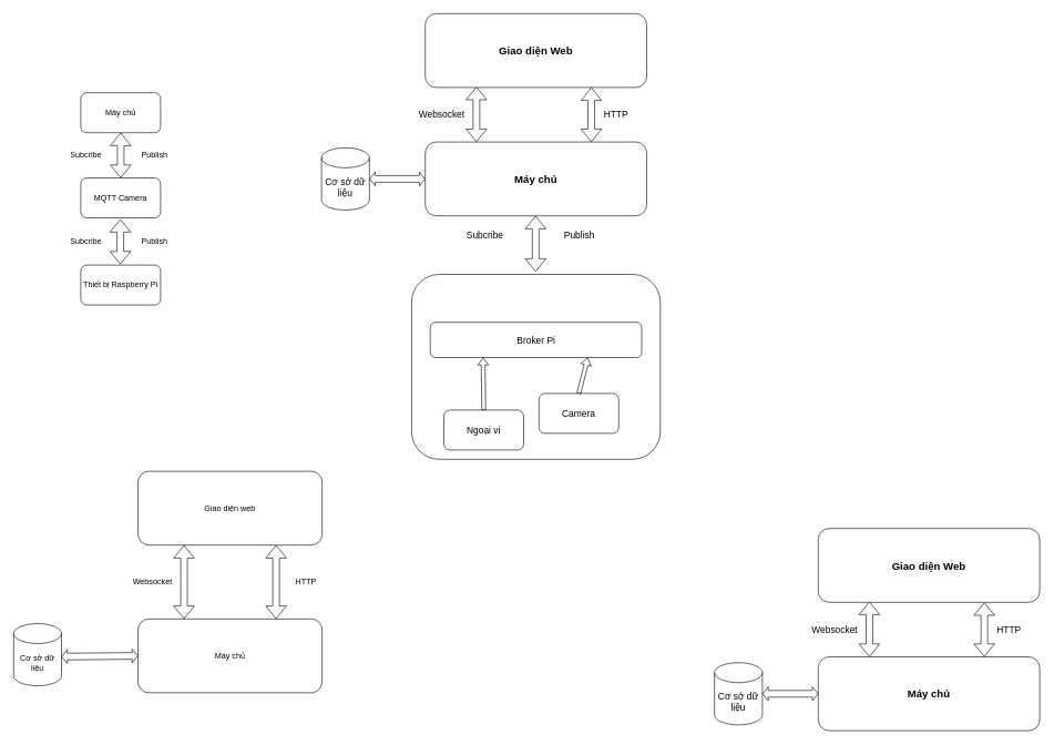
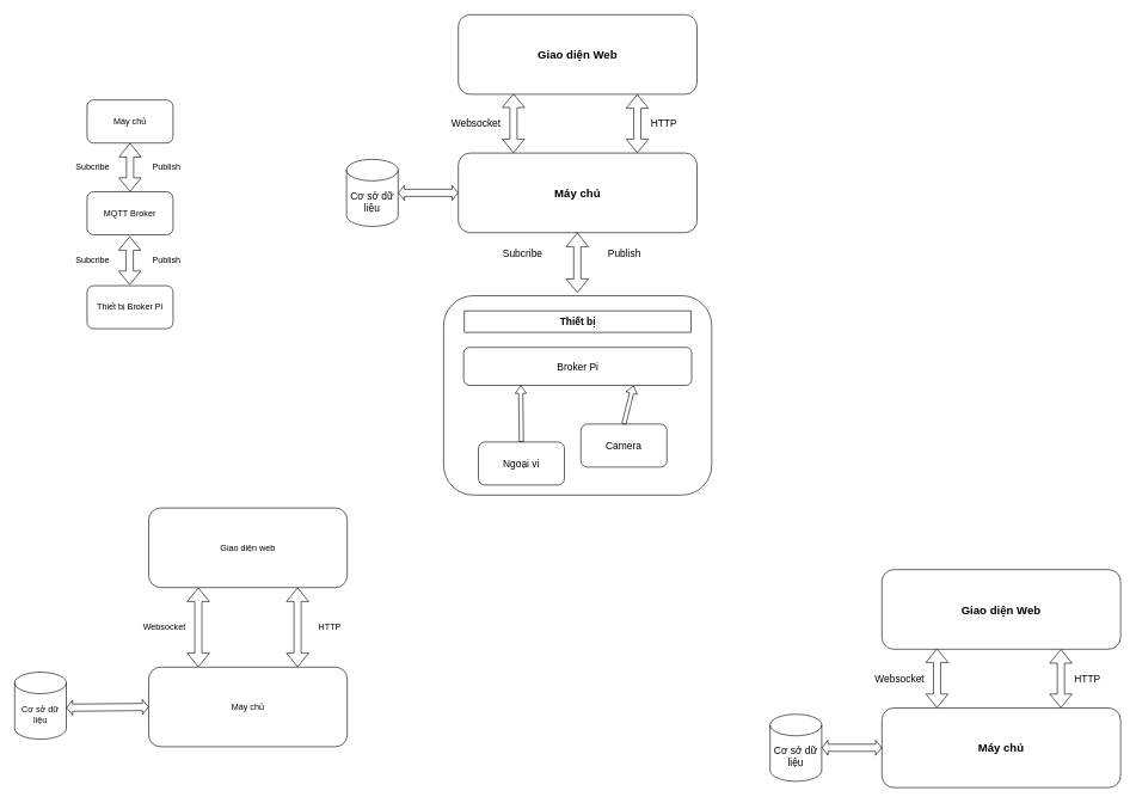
  <mxCell id="0" style=";html=1;" />
  <mxCell id="1" style=";html=1;" parent="0" />
  <mxCell id="2" value="Máy chủ" style="rounded=1;whiteSpace=wrap;html=1;fillColor=default;" parent="1" vertex="1"><mxGeometry x="121" y="139" width="120" height="60" as="geometry" /></mxCell>
- <mxCell id="3" value="MQTT Camera" style="rounded=1;whiteSpace=wrap;html=1;fillColor=default;" parent="1" vertex="1"><mxGeometry x="121" y="267" width="120" height="60" as="geometry" /></mxCell>
- <mxCell id="4" value="Thiết bị Raspberry Pi" style="rounded=1;whiteSpace=wrap;html=1;fillColor=default;" parent="1" vertex="1"><mxGeometry x="121" y="398" width="120" height="60" as="geometry" /></mxCell>
+ <mxCell id="3" value="MQTT Broker" style="rounded=1;whiteSpace=wrap;html=1;fillColor=default;" parent="1" vertex="1"><mxGeometry x="121" y="267" width="120" height="60" as="geometry" /></mxCell>
+ <mxCell id="4" value="Thiết bị Broker Pi" style="rounded=1;whiteSpace=wrap;html=1;fillColor=default;" parent="1" vertex="1"><mxGeometry x="121" y="398" width="120" height="60" as="geometry" /></mxCell>
  <mxCell id="5" value="" style="shape=flexArrow;endArrow=classic;startArrow=classic;html=1;rounded=0;entryX=0.5;entryY=1;entryDx=0;entryDy=0;" parent="1" source="3" target="2" edge="1"><mxGeometry width="100" height="100" relative="1" as="geometry"><mxPoint x="224" y="527" as="sourcePoint" /><mxPoint x="324" y="427" as="targetPoint" /></mxGeometry></mxCell>
  <mxCell id="6" value="" style="shape=flexArrow;endArrow=classic;startArrow=classic;html=1;rounded=0;entryX=0.5;entryY=1;entryDx=0;entryDy=0;" parent="1" edge="1"><mxGeometry width="100" height="100" relative="1" as="geometry"><mxPoint x="180.5" y="397" as="sourcePoint" /><mxPoint x="180.5" y="329" as="targetPoint" /></mxGeometry></mxCell>
  <mxCell id="7" value="Publish" style="text;html=1;align=center;verticalAlign=middle;whiteSpace=wrap;rounded=0;" parent="1" vertex="1"><mxGeometry x="202" y="348" width="60" height="30" as="geometry" /></mxCell>
  <mxCell id="8" value="Publish" style="text;html=1;align=center;verticalAlign=middle;whiteSpace=wrap;rounded=0;" parent="1" vertex="1"><mxGeometry x="202" y="218" width="60" height="30" as="geometry" /></mxCell>
  <mxCell id="9" value="Subcribe" style="text;html=1;align=center;verticalAlign=middle;whiteSpace=wrap;rounded=0;" parent="1" vertex="1"><mxGeometry x="99" y="218" width="60" height="30" as="geometry" /></mxCell>
  <mxCell id="10" value="Subcribe" style="text;html=1;align=center;verticalAlign=middle;whiteSpace=wrap;rounded=0;" parent="1" vertex="1"><mxGeometry x="99" y="348" width="60" height="30" as="geometry" /></mxCell>
  <mxCell id="11" value="Giao diện web" style="rounded=1;whiteSpace=wrap;html=1;" parent="1" vertex="1"><mxGeometry x="207" y="708" width="277" height="111" as="geometry" /></mxCell>
  <mxCell id="12" value="Máy chủ" style="rounded=1;whiteSpace=wrap;html=1;" parent="1" vertex="1"><mxGeometry x="207" y="930" width="277" height="111" as="geometry" /></mxCell>
  <mxCell id="13" value="" style="shape=flexArrow;endArrow=classic;startArrow=classic;html=1;rounded=0;entryX=0.25;entryY=1;entryDx=0;entryDy=0;exitX=0.25;exitY=0;exitDx=0;exitDy=0;" parent="1" source="12" target="11" edge="1"><mxGeometry width="100" height="100" relative="1" as="geometry"><mxPoint x="302" y="976" as="sourcePoint" /><mxPoint x="402" y="876" as="targetPoint" /></mxGeometry></mxCell>
  <mxCell id="14" value="" style="shape=flexArrow;endArrow=classic;startArrow=classic;html=1;rounded=0;exitX=0.75;exitY=0;exitDx=0;exitDy=0;entryX=0.75;entryY=1;entryDx=0;entryDy=0;" parent="1" source="12" target="11" edge="1"><mxGeometry width="100" height="100" relative="1" as="geometry"><mxPoint x="407" y="930" as="sourcePoint" /><mxPoint x="398" y="865" as="targetPoint" /></mxGeometry></mxCell>
  <mxCell id="15" value="HTTP" style="text;html=1;align=center;verticalAlign=middle;whiteSpace=wrap;rounded=0;" parent="1" vertex="1"><mxGeometry x="430" y="860" width="60" height="30" as="geometry" /></mxCell>
  <mxCell id="16" value="Websocket" style="text;html=1;align=center;verticalAlign=middle;whiteSpace=wrap;rounded=0;" parent="1" vertex="1"><mxGeometry x="199" y="860" width="60" height="30" as="geometry" /></mxCell>
  <mxCell id="17" value="&lt;div style=&quot;&quot;&gt;&lt;span style=&quot;background-color: initial;&quot;&gt;Cơ sở dữ liệu&lt;/span&gt;&lt;/div&gt;" style="shape=cylinder3;whiteSpace=wrap;html=1;boundedLbl=1;backgroundOutline=1;size=15;align=center;" parent="1" vertex="1"><mxGeometry x="20" y="937" width="72" height="93.5" as="geometry" /></mxCell>
  <mxCell id="18" value="" style="shape=flexArrow;endArrow=classic;startArrow=classic;html=1;rounded=0;entryX=0;entryY=0.5;entryDx=0;entryDy=0;exitX=1;exitY=0.531;exitDx=0;exitDy=0;exitPerimeter=0;startWidth=10;startSize=2.41;endWidth=10;endSize=2.41;" parent="1" source="17" target="12" edge="1"><mxGeometry width="100" height="100" relative="1" as="geometry"><mxPoint x="93" y="994" as="sourcePoint" /><mxPoint x="193" y="894" as="targetPoint" /></mxGeometry></mxCell>
  <mxCell id="19" value="&lt;b&gt;&lt;font style=&quot;font-size: 16px;&quot;&gt;Máy chủ&lt;/font&gt;&lt;/b&gt;" style="rounded=1;whiteSpace=wrap;html=1;" parent="1" vertex="1"><mxGeometry x="639" y="213" width="333" height="111" as="geometry" /></mxCell>
  <mxCell id="20" value="" style="shape=flexArrow;endArrow=classic;startArrow=classic;html=1;rounded=0;exitX=0.231;exitY=0;exitDx=0;exitDy=0;exitPerimeter=0;entryX=0.231;entryY=0.991;entryDx=0;entryDy=0;entryPerimeter=0;" parent="1" source="19" target="36" edge="1"><mxGeometry width="100" height="100" relative="1" as="geometry"><mxPoint x="762" y="230" as="sourcePoint" /><mxPoint x="720" y="88" as="targetPoint" /></mxGeometry></mxCell>
  <mxCell id="21" value="" style="shape=flexArrow;endArrow=classic;startArrow=classic;html=1;rounded=0;exitX=0.75;exitY=0;exitDx=0;exitDy=0;entryX=0.75;entryY=1;entryDx=0;entryDy=0;entryPerimeter=0;" parent="1" source="19" target="36" edge="1"><mxGeometry width="100" height="100" relative="1" as="geometry"><mxPoint x="867" y="184" as="sourcePoint" /><mxPoint x="895" y="92" as="targetPoint" /></mxGeometry></mxCell>
  <mxCell id="22" value="&lt;font style=&quot;font-size: 14px;&quot;&gt;HTTP&lt;/font&gt;" style="text;html=1;align=center;verticalAlign=middle;whiteSpace=wrap;rounded=0;" parent="1" vertex="1"><mxGeometry x="896" y="157" width="60" height="30" as="geometry" /></mxCell>
  <mxCell id="23" value="&lt;font style=&quot;font-size: 14px;&quot;&gt;Websocket&lt;/font&gt;" style="text;html=1;align=center;verticalAlign=middle;whiteSpace=wrap;rounded=0;" parent="1" vertex="1"><mxGeometry x="634" y="157" width="60" height="30" as="geometry" /></mxCell>
  <mxCell id="24" value="&lt;div style=&quot;&quot;&gt;&lt;span style=&quot;background-color: initial;&quot;&gt;&lt;font style=&quot;font-size: 14px;&quot;&gt;Cơ sở dữ liệu&lt;/font&gt;&lt;/span&gt;&lt;/div&gt;" style="shape=cylinder3;whiteSpace=wrap;html=1;boundedLbl=1;backgroundOutline=1;size=15;align=center;" parent="1" vertex="1"><mxGeometry x="483" y="221.75" width="72" height="93.5" as="geometry" /></mxCell>
  <mxCell id="25" value="" style="shape=flexArrow;endArrow=classic;startArrow=classic;html=1;rounded=0;entryX=0;entryY=0.5;entryDx=0;entryDy=0;exitX=1;exitY=0.5;exitDx=0;exitDy=0;exitPerimeter=0;startWidth=10;startSize=2.41;endWidth=10;endSize=2.41;" parent="1" source="24" target="19" edge="1"><mxGeometry width="100" height="100" relative="1" as="geometry"><mxPoint x="553" y="248" as="sourcePoint" /><mxPoint x="653" y="148" as="targetPoint" /></mxGeometry></mxCell>
  <mxCell id="26" value="" style="rounded=1;whiteSpace=wrap;html=1;" parent="1" vertex="1"><mxGeometry x="618.5" y="412" width="374" height="278" as="geometry" /></mxCell>
  <mxCell id="27" value="" style="shape=flexArrow;endArrow=classic;startArrow=classic;html=1;rounded=0;exitX=0.25;exitY=0;exitDx=0;exitDy=0;" parent="1" edge="1"><mxGeometry width="100" height="100" relative="1" as="geometry"><mxPoint x="805" y="408" as="sourcePoint" /><mxPoint x="805" y="324" as="targetPoint" /></mxGeometry></mxCell>
+ <mxCell id="28" value="&lt;b&gt;&lt;font style=&quot;font-size: 14px;&quot;&gt;Thiết bị&lt;/font&gt;&lt;/b&gt;" style="rounded=0;whiteSpace=wrap;html=1;" parent="1" vertex="1"><mxGeometry x="647.5" y="433" width="316" height="30" as="geometry" /></mxCell>
  <mxCell id="29" value="&lt;font style=&quot;font-size: 14px;&quot;&gt;Broker Pi&lt;/font&gt;" style="rounded=1;whiteSpace=wrap;html=1;" parent="1" vertex="1"><mxGeometry x="646.5" y="484" width="318" height="53" as="geometry" /></mxCell>
  <mxCell id="30" value="&lt;font style=&quot;font-size: 14px;&quot;&gt;Ngoại vi&lt;/font&gt;" style="rounded=1;whiteSpace=wrap;html=1;" parent="1" vertex="1"><mxGeometry x="667" y="616" width="120" height="60" as="geometry" /></mxCell>
  <mxCell id="31" value="&lt;font style=&quot;font-size: 14px;&quot;&gt;Publish&lt;/font&gt;" style="text;html=1;align=center;verticalAlign=middle;whiteSpace=wrap;rounded=0;" parent="1" vertex="1"><mxGeometry x="841" y="339" width="60" height="30" as="geometry" /></mxCell>
  <mxCell id="32" value="&lt;font style=&quot;font-size: 14px;&quot;&gt;Subcribe&lt;/font&gt;" style="text;html=1;align=center;verticalAlign=middle;whiteSpace=wrap;rounded=0;" parent="1" vertex="1"><mxGeometry x="699" y="339" width="60" height="30" as="geometry" /></mxCell>
  <mxCell id="33" value="&lt;span style=&quot;font-size: 14px;&quot;&gt;Camera&lt;/span&gt;" style="rounded=1;whiteSpace=wrap;html=1;" vertex="1" parent="1"><mxGeometry x="810" y="591" width="120" height="60" as="geometry" /></mxCell>
  <mxCell id="34" value="" style="shape=flexArrow;endArrow=classic;html=1;rounded=0;endWidth=9.275;endSize=3.219;width=5.769;entryX=0.25;entryY=1;entryDx=0;entryDy=0;exitX=0.5;exitY=0;exitDx=0;exitDy=0;" edge="1" parent="1" source="30" target="29"><mxGeometry width="50" height="50" relative="1" as="geometry"><mxPoint x="727" y="587" as="sourcePoint" /><mxPoint x="728" y="551" as="targetPoint" /></mxGeometry></mxCell>
  <mxCell id="35" value="" style="shape=flexArrow;endArrow=classic;html=1;rounded=0;endWidth=9.275;endSize=3.219;width=5.769;entryX=0.25;entryY=1;entryDx=0;entryDy=0;exitX=0.5;exitY=0;exitDx=0;exitDy=0;" edge="1" parent="1" source="33"><mxGeometry width="50" height="50" relative="1" as="geometry"><mxPoint x="885" y="586" as="sourcePoint" /><mxPoint x="883.5" y="537" as="targetPoint" /></mxGeometry></mxCell>
  <mxCell id="36" value="&lt;b&gt;&lt;font style=&quot;font-size: 16px;&quot;&gt;Giao diện Web&lt;/font&gt;&lt;/b&gt;" style="rounded=1;whiteSpace=wrap;html=1;" vertex="1" parent="1"><mxGeometry x="639" y="20" width="333" height="111" as="geometry" /></mxCell>
  <mxCell id="37" value="&lt;b&gt;&lt;font style=&quot;font-size: 16px;&quot;&gt;Máy chủ&lt;/font&gt;&lt;/b&gt;" style="rounded=1;whiteSpace=wrap;html=1;" vertex="1" parent="1"><mxGeometry x="1230" y="987" width="333" height="111" as="geometry" /></mxCell>
  <mxCell id="38" value="" style="shape=flexArrow;endArrow=classic;startArrow=classic;html=1;rounded=0;exitX=0.231;exitY=0;exitDx=0;exitDy=0;exitPerimeter=0;entryX=0.231;entryY=0.991;entryDx=0;entryDy=0;entryPerimeter=0;" edge="1" parent="1" source="37" target="44"><mxGeometry width="100" height="100" relative="1" as="geometry"><mxPoint x="1353" y="1004" as="sourcePoint" /><mxPoint x="1311" y="862" as="targetPoint" /></mxGeometry></mxCell>
  <mxCell id="39" value="" style="shape=flexArrow;endArrow=classic;startArrow=classic;html=1;rounded=0;exitX=0.75;exitY=0;exitDx=0;exitDy=0;entryX=0.75;entryY=1;entryDx=0;entryDy=0;entryPerimeter=0;" edge="1" parent="1" source="37" target="44"><mxGeometry width="100" height="100" relative="1" as="geometry"><mxPoint x="1458" y="958" as="sourcePoint" /><mxPoint x="1486" y="866" as="targetPoint" /></mxGeometry></mxCell>
  <mxCell id="40" value="&lt;font style=&quot;font-size: 14px;&quot;&gt;HTTP&lt;/font&gt;" style="text;html=1;align=center;verticalAlign=middle;whiteSpace=wrap;rounded=0;" vertex="1" parent="1"><mxGeometry x="1487" y="931" width="60" height="30" as="geometry" /></mxCell>
  <mxCell id="41" value="&lt;font style=&quot;font-size: 14px;&quot;&gt;Websocket&lt;/font&gt;" style="text;html=1;align=center;verticalAlign=middle;whiteSpace=wrap;rounded=0;" vertex="1" parent="1"><mxGeometry x="1225" y="931" width="60" height="30" as="geometry" /></mxCell>
  <mxCell id="42" value="&lt;div style=&quot;&quot;&gt;&lt;span style=&quot;background-color: initial;&quot;&gt;&lt;font style=&quot;font-size: 14px;&quot;&gt;Cơ sở dữ liệu&lt;/font&gt;&lt;/span&gt;&lt;/div&gt;" style="shape=cylinder3;whiteSpace=wrap;html=1;boundedLbl=1;backgroundOutline=1;size=15;align=center;" vertex="1" parent="1"><mxGeometry x="1074" y="995.75" width="72" height="93.5" as="geometry" /></mxCell>
  <mxCell id="43" value="" style="shape=flexArrow;endArrow=classic;startArrow=classic;html=1;rounded=0;entryX=0;entryY=0.5;entryDx=0;entryDy=0;exitX=1;exitY=0.5;exitDx=0;exitDy=0;exitPerimeter=0;startWidth=10;startSize=2.41;endWidth=10;endSize=2.41;" edge="1" parent="1" source="42" target="37"><mxGeometry width="100" height="100" relative="1" as="geometry"><mxPoint x="1144" y="1022" as="sourcePoint" /><mxPoint x="1244" y="922" as="targetPoint" /></mxGeometry></mxCell>
  <mxCell id="44" value="&lt;b&gt;&lt;font style=&quot;font-size: 16px;&quot;&gt;Giao diện Web&lt;/font&gt;&lt;/b&gt;" style="rounded=1;whiteSpace=wrap;html=1;" vertex="1" parent="1"><mxGeometry x="1230" y="794" width="333" height="111" as="geometry" /></mxCell>
